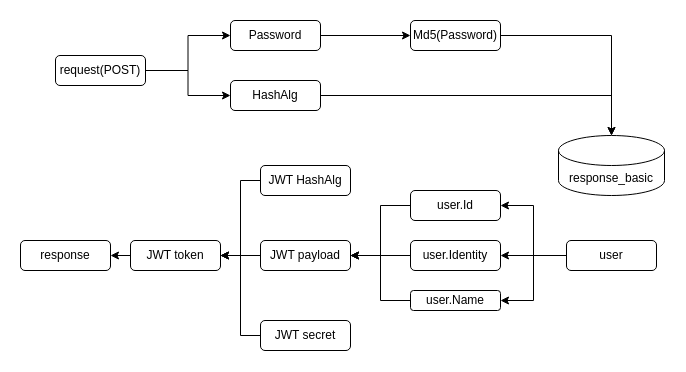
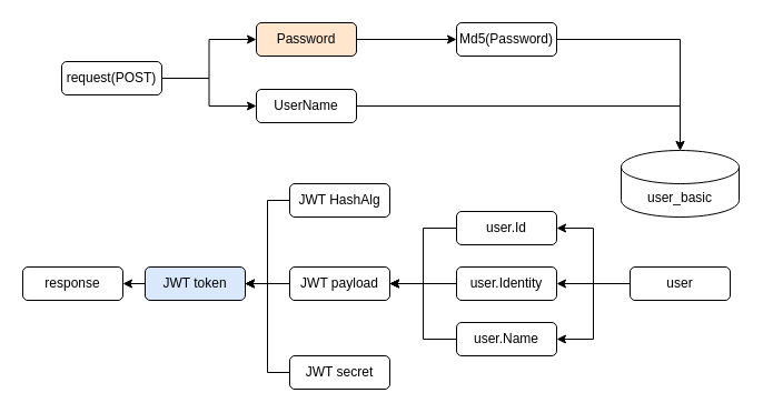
  <mxCell id="0" />
  <mxCell id="1" parent="0" />
  <mxCell id="2" style="edgeStyle=orthogonalEdgeStyle;rounded=0;orthogonalLoop=1;jettySize=auto;html=1;exitX=1;exitY=0.5;exitDx=0;exitDy=0;entryX=0;entryY=0.5;entryDx=0;entryDy=0;" edge="1" parent="1" source="4" target="8"><mxGeometry relative="1" as="geometry" /></mxCell>
  <mxCell id="3" style="edgeStyle=orthogonalEdgeStyle;rounded=0;orthogonalLoop=1;jettySize=auto;html=1;exitX=1;exitY=0.5;exitDx=0;exitDy=0;entryX=0;entryY=0.5;entryDx=0;entryDy=0;" edge="1" parent="1" source="4" target="6"><mxGeometry relative="1" as="geometry" /></mxCell>
  <mxCell id="4" value="request(POST)" style="rounded=1;whiteSpace=wrap;html=1;" vertex="1" parent="1"><mxGeometry x="55" y="55" width="90" height="30" as="geometry" /></mxCell>
  <mxCell id="5" style="edgeStyle=orthogonalEdgeStyle;rounded=0;orthogonalLoop=1;jettySize=auto;html=1;exitX=1;exitY=0.5;exitDx=0;exitDy=0;" edge="1" parent="1" source="6" target="10"><mxGeometry relative="1" as="geometry"><mxPoint x="610" y="120" as="targetPoint" /></mxGeometry></mxCell>
- <mxCell id="6" value="HashAlg" style="rounded=1;whiteSpace=wrap;html=1;" vertex="1" parent="1"><mxGeometry x="230" y="80" width="90" height="30" as="geometry" /></mxCell>
+ <mxCell id="6" value="UserName" style="rounded=1;whiteSpace=wrap;html=1;" vertex="1" parent="1"><mxGeometry x="230" y="80" width="90" height="30" as="geometry" /></mxCell>
  <mxCell id="7" style="edgeStyle=orthogonalEdgeStyle;rounded=0;orthogonalLoop=1;jettySize=auto;html=1;exitX=1;exitY=0.5;exitDx=0;exitDy=0;entryX=0;entryY=0.5;entryDx=0;entryDy=0;" edge="1" parent="1" source="8" target="9"><mxGeometry relative="1" as="geometry" /></mxCell>
- <mxCell id="8" value="Password" style="rounded=1;whiteSpace=wrap;html=1;" vertex="1" parent="1"><mxGeometry x="230" y="20" width="90" height="30" as="geometry" /></mxCell>
+ <mxCell id="8" value="Password" style="rounded=1;whiteSpace=wrap;html=1;fillColor=#ffe6cc;" vertex="1" parent="1"><mxGeometry x="230" y="20" width="90" height="30" as="geometry" /></mxCell>
  <mxCell id="9" value="Md5(Password)" style="rounded=1;whiteSpace=wrap;html=1;" vertex="1" parent="1"><mxGeometry x="410" y="20" width="90" height="30" as="geometry" /></mxCell>
- <mxCell id="10" value="response_basic" style="shape=cylinder3;whiteSpace=wrap;html=1;boundedLbl=1;backgroundOutline=1;size=15;" vertex="1" parent="1"><mxGeometry x="558" y="135" width="106" height="60" as="geometry" /></mxCell>
+ <mxCell id="10" value="user_basic" style="shape=cylinder3;whiteSpace=wrap;html=1;boundedLbl=1;backgroundOutline=1;size=15;" vertex="1" parent="1"><mxGeometry x="558" y="135" width="106" height="60" as="geometry" /></mxCell>
  <mxCell id="11" style="edgeStyle=orthogonalEdgeStyle;rounded=0;orthogonalLoop=1;jettySize=auto;html=1;exitX=0;exitY=0.5;exitDx=0;exitDy=0;entryX=1;entryY=0.5;entryDx=0;entryDy=0;" edge="1" parent="1" source="14" target="16"><mxGeometry relative="1" as="geometry" /></mxCell>
  <mxCell id="12" style="edgeStyle=orthogonalEdgeStyle;rounded=0;orthogonalLoop=1;jettySize=auto;html=1;exitX=0;exitY=0.5;exitDx=0;exitDy=0;entryX=1;entryY=0.5;entryDx=0;entryDy=0;" edge="1" parent="1" source="14" target="18"><mxGeometry relative="1" as="geometry" /></mxCell>
  <mxCell id="13" style="edgeStyle=orthogonalEdgeStyle;rounded=0;orthogonalLoop=1;jettySize=auto;html=1;exitX=0;exitY=0.5;exitDx=0;exitDy=0;entryX=1;entryY=0.5;entryDx=0;entryDy=0;" edge="1" parent="1" source="14" target="20"><mxGeometry relative="1" as="geometry" /></mxCell>
  <mxCell id="14" value="user" style="rounded=1;whiteSpace=wrap;html=1;" vertex="1" parent="1"><mxGeometry x="566" y="240" width="90" height="30" as="geometry" /></mxCell>
  <mxCell id="15" style="edgeStyle=orthogonalEdgeStyle;rounded=0;orthogonalLoop=1;jettySize=auto;html=1;exitX=0;exitY=0.5;exitDx=0;exitDy=0;entryX=1;entryY=0.5;entryDx=0;entryDy=0;" edge="1" parent="1" source="16" target="22"><mxGeometry relative="1" as="geometry" /></mxCell>
  <mxCell id="16" value="user.Id" style="rounded=1;whiteSpace=wrap;html=1;" vertex="1" parent="1"><mxGeometry x="410" y="190" width="90" height="30" as="geometry" /></mxCell>
  <mxCell id="17" style="edgeStyle=orthogonalEdgeStyle;rounded=0;orthogonalLoop=1;jettySize=auto;html=1;exitX=0;exitY=0.5;exitDx=0;exitDy=0;entryX=1;entryY=0.5;entryDx=0;entryDy=0;" edge="1" parent="1" source="18" target="22"><mxGeometry relative="1" as="geometry" /></mxCell>
  <mxCell id="18" value="user.Identity" style="rounded=1;whiteSpace=wrap;html=1;" vertex="1" parent="1"><mxGeometry x="410" y="240" width="90" height="30" as="geometry" /></mxCell>
  <mxCell id="19" style="edgeStyle=orthogonalEdgeStyle;rounded=0;orthogonalLoop=1;jettySize=auto;html=1;exitX=0;exitY=0.5;exitDx=0;exitDy=0;entryX=1;entryY=0.5;entryDx=0;entryDy=0;" edge="1" parent="1" source="20" target="22"><mxGeometry relative="1" as="geometry" /></mxCell>
- <mxCell id="20" value="user.Name" style="rounded=1;whiteSpace=wrap;html=1;" vertex="1" parent="1"><mxGeometry x="410" y="290" width="90" height="20" as="geometry" /></mxCell>
+ <mxCell id="20" value="user.Name" style="rounded=1;whiteSpace=wrap;html=1;" vertex="1" parent="1"><mxGeometry x="410" y="290" width="90" height="30" as="geometry" /></mxCell>
  <mxCell id="21" style="edgeStyle=orthogonalEdgeStyle;rounded=0;orthogonalLoop=1;jettySize=auto;html=1;exitX=0;exitY=0.5;exitDx=0;exitDy=0;entryX=1;entryY=0.5;entryDx=0;entryDy=0;" edge="1" parent="1" source="22" target="28"><mxGeometry relative="1" as="geometry" /></mxCell>
  <mxCell id="22" value="JWT payload" style="rounded=1;whiteSpace=wrap;html=1;" vertex="1" parent="1"><mxGeometry x="260" y="240" width="90" height="30" as="geometry" /></mxCell>
  <mxCell id="23" style="edgeStyle=orthogonalEdgeStyle;rounded=0;orthogonalLoop=1;jettySize=auto;html=1;exitX=0;exitY=0.5;exitDx=0;exitDy=0;entryX=1;entryY=0.5;entryDx=0;entryDy=0;" edge="1" parent="1" source="24" target="28"><mxGeometry relative="1" as="geometry" /></mxCell>
  <mxCell id="24" value="JWT HashAlg" style="rounded=1;whiteSpace=wrap;html=1;" vertex="1" parent="1"><mxGeometry x="260" y="165" width="90" height="30" as="geometry" /></mxCell>
  <mxCell id="25" style="edgeStyle=orthogonalEdgeStyle;rounded=0;orthogonalLoop=1;jettySize=auto;html=1;exitX=0;exitY=0.5;exitDx=0;exitDy=0;entryX=1;entryY=0.5;entryDx=0;entryDy=0;" edge="1" parent="1" source="26" target="28"><mxGeometry relative="1" as="geometry" /></mxCell>
  <mxCell id="26" value="JWT secret" style="rounded=1;whiteSpace=wrap;html=1;" vertex="1" parent="1"><mxGeometry x="260" y="320" width="90" height="30" as="geometry" /></mxCell>
  <mxCell id="27" style="edgeStyle=orthogonalEdgeStyle;rounded=0;orthogonalLoop=1;jettySize=auto;html=1;exitX=0;exitY=0.5;exitDx=0;exitDy=0;entryX=1;entryY=0.5;entryDx=0;entryDy=0;" edge="1" parent="1" source="28" target="30"><mxGeometry relative="1" as="geometry" /></mxCell>
- <mxCell id="28" value="JWT token" style="rounded=1;whiteSpace=wrap;html=1;" vertex="1" parent="1"><mxGeometry x="130" y="240" width="90" height="30" as="geometry" /></mxCell>
+ <mxCell id="28" value="JWT token" style="rounded=1;whiteSpace=wrap;html=1;fillColor=#dae8fc;" vertex="1" parent="1"><mxGeometry x="130" y="240" width="90" height="30" as="geometry" /></mxCell>
  <mxCell id="29" style="edgeStyle=orthogonalEdgeStyle;rounded=0;orthogonalLoop=1;jettySize=auto;html=1;exitX=1;exitY=0.5;exitDx=0;exitDy=0;entryX=0.5;entryY=0;entryDx=0;entryDy=0;entryPerimeter=0;" edge="1" parent="1" source="9" target="10"><mxGeometry relative="1" as="geometry" /></mxCell>
  <mxCell id="30" value="response" style="rounded=1;whiteSpace=wrap;html=1;" vertex="1" parent="1"><mxGeometry x="20" y="240" width="90" height="30" as="geometry" /></mxCell>
